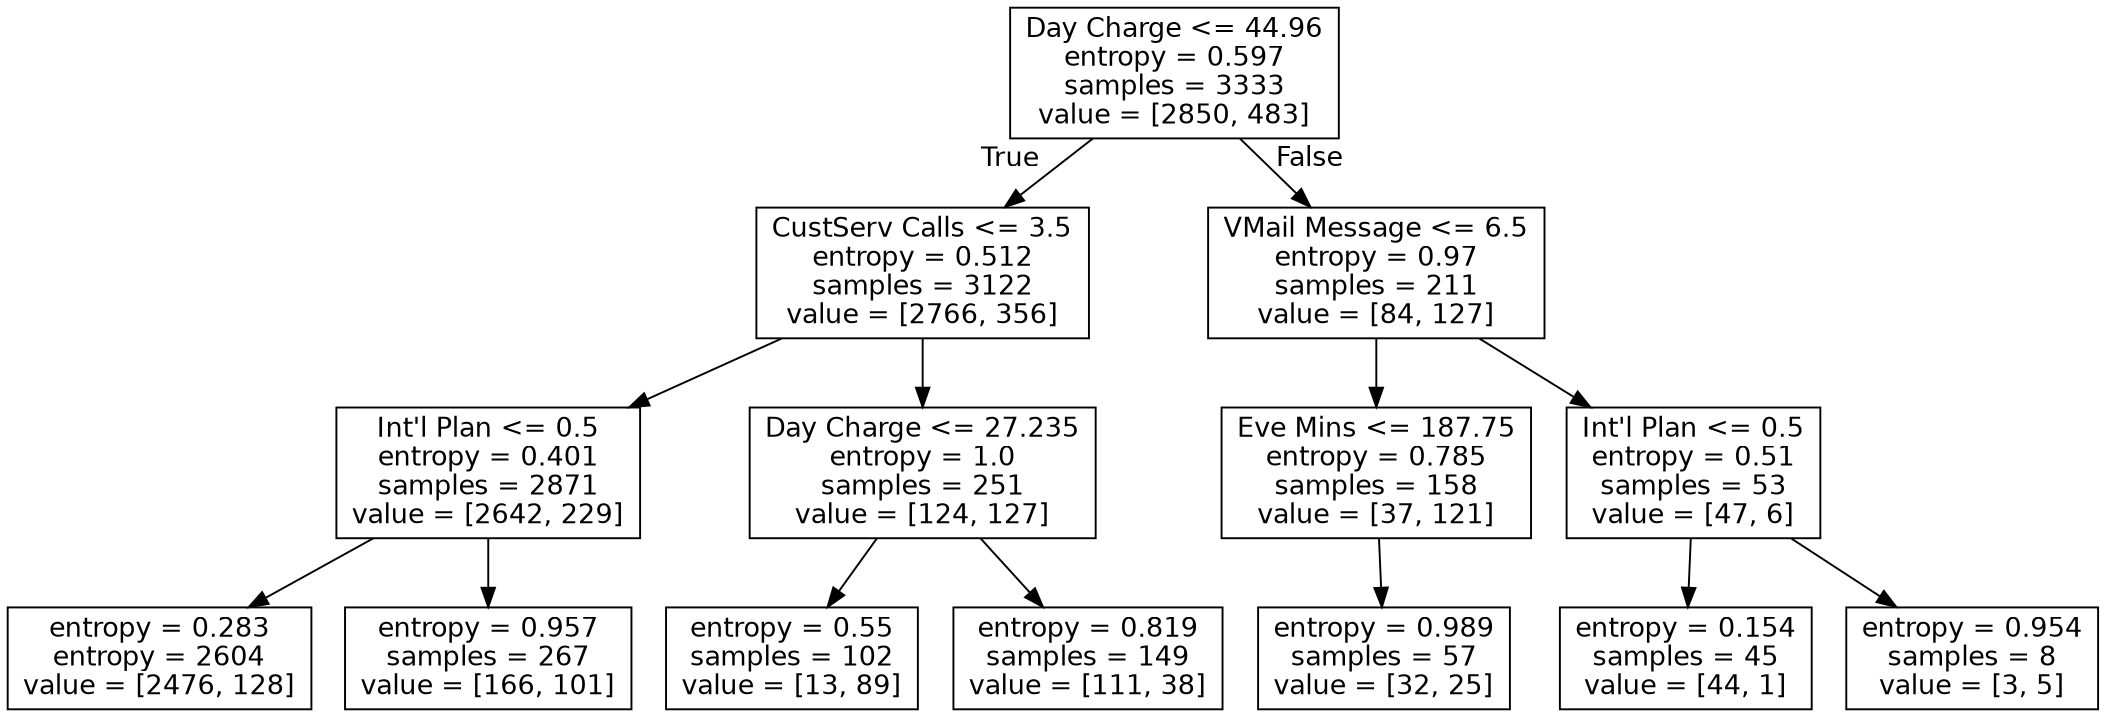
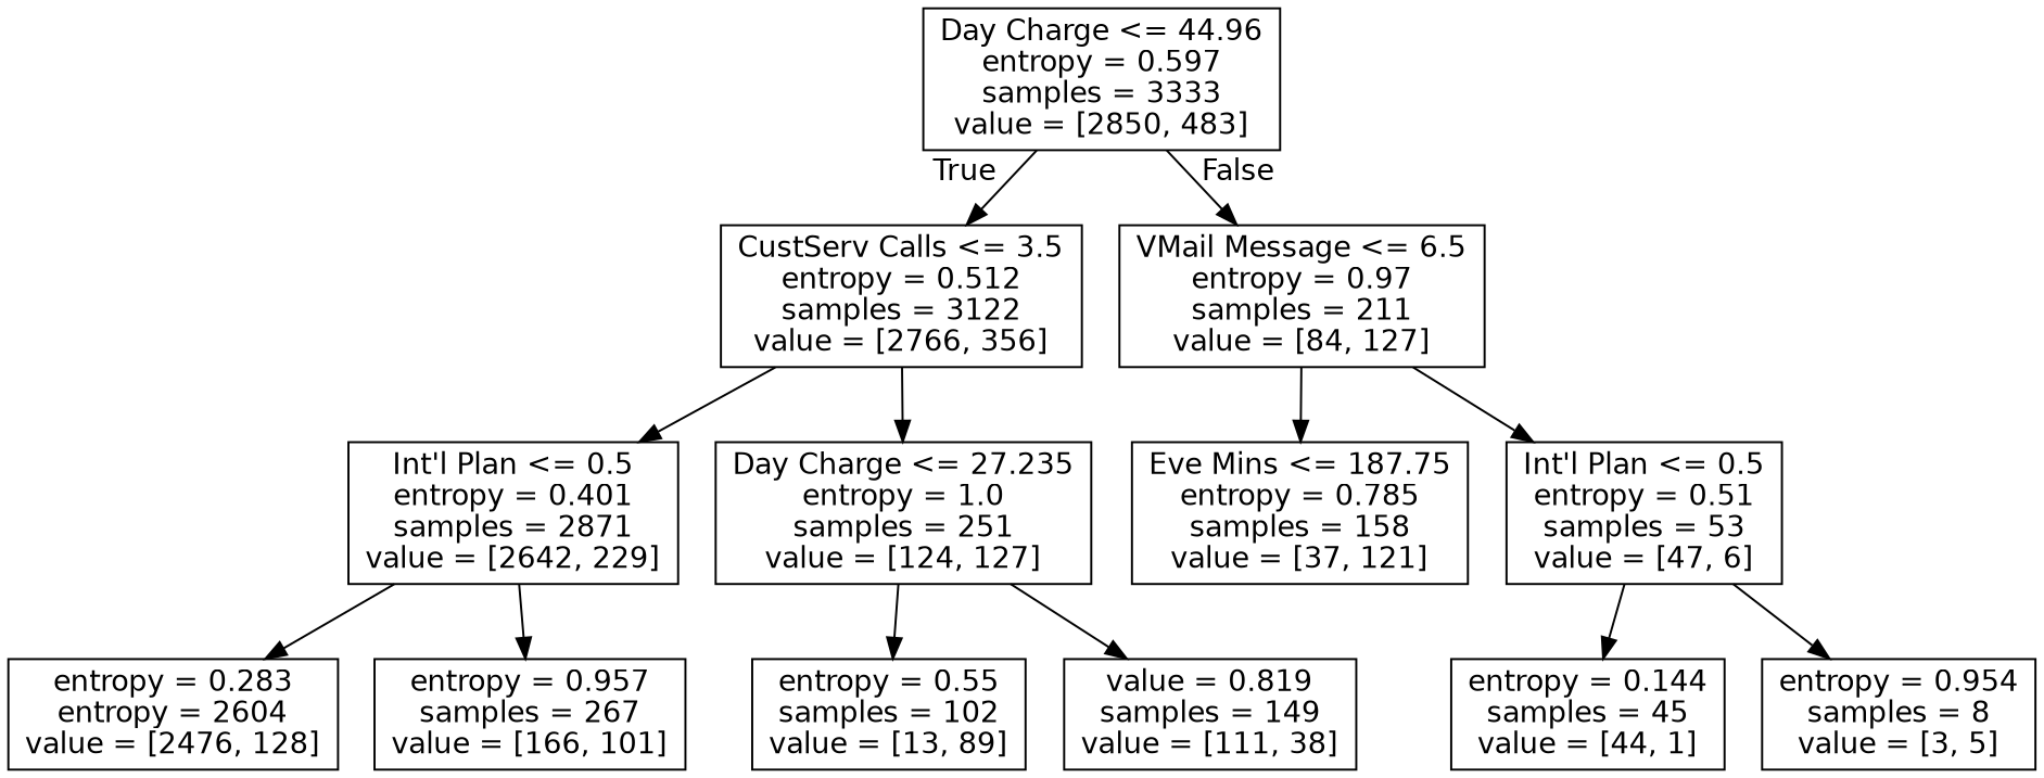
  digraph {
    fontname="DejaVu Sans"
    node [fontname="DejaVu Sans" shape=box]
    edge [fontname="DejaVu Sans"]
    n1 [label="Day Charge <= 44.96\nentropy = 0.597\nsamples = 3333\nvalue = [2850, 483]"]
    n2 [label="CustServ Calls <= 3.5\nentropy = 0.512\nsamples = 3122\nvalue = [2766, 356]"]
    n3 [label="VMail Message <= 6.5\nentropy = 0.97\nsamples = 211\nvalue = [84, 127]"]
    n4 [label="Int'l Plan <= 0.5\nentropy = 0.401\nsamples = 2871\nvalue = [2642, 229]"]
    n5 [label="Day Charge <= 27.235\nentropy = 1.0\nsamples = 251\nvalue = [124, 127]"]
    n6 [label="Eve Mins <= 187.75\nentropy = 0.785\nsamples = 158\nvalue = [37, 121]"]
    n7 [label="Int'l Plan <= 0.5\nentropy = 0.51\nsamples = 53\nvalue = [47, 6]"]
    n8 [label="entropy = 0.283\nentropy = 2604\nvalue = [2476, 128]"]
    n9 [label="entropy = 0.957\nsamples = 267\nvalue = [166, 101]"]
    n10 [label="entropy = 0.55\nsamples = 102\nvalue = [13, 89]"]
-   n11 [label="entropy = 0.819\nsamples = 149\nvalue = [111, 38]"]
-   n12 [label="entropy = 0.989\nsamples = 57\nvalue = [32, 25]"]
-   n13 [label="entropy = 0.154\nsamples = 45\nvalue = [44, 1]"]
+   n11 [label="value = 0.819\nsamples = 149\nvalue = [111, 38]"]
+   n13 [label="entropy = 0.144\nsamples = 45\nvalue = [44, 1]"]
    n14 [label="entropy = 0.954\nsamples = 8\nvalue = [3, 5]"]
    n1 -> n2 [headlabel=True labelangle=45 labeldistance=2.5]
    n1 -> n3 [headlabel=False labelangle=-45 labeldistance=2.5]
    n2 -> n4
    n2 -> n5
    n3 -> n6
    n3 -> n7
    n4 -> n8
    n4 -> n9
    n5 -> n10
    n5 -> n11
-   n6 -> n12
    n7 -> n13
    n7 -> n14
  }
